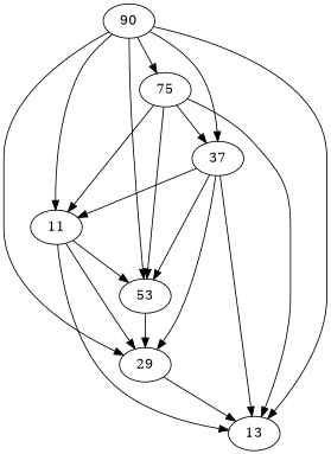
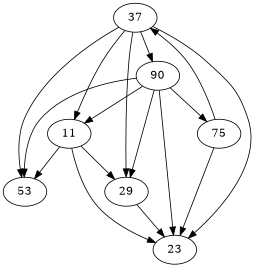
  digraph {
    n1 [label=37]
    53
-   13
+   13 [label=23]
    n4 [label=11]
    29
    n6 [label=90]
    75
    n1 -> 53
    n1 -> 13
    n1 -> n4
    n1 -> 29
-   53 -> 29
    n4 -> 53
    n4 -> 13
    n4 -> 29
    29 -> 13
-   n6 -> n1
+   n1 -> n6
    n6 -> 53
    n6 -> 13
    n6 -> n4
    n6 -> 29
    n6 -> 75
    75 -> n1
-   75 -> 53
    75 -> 13
-   75 -> n4
  }
